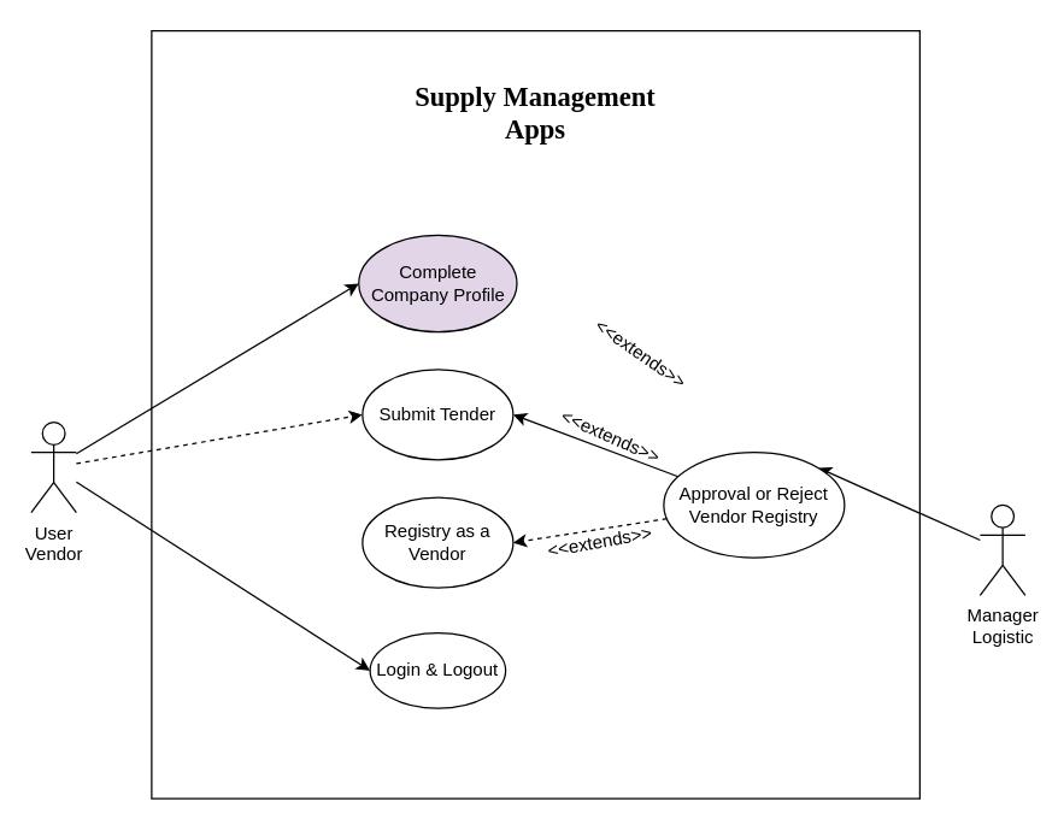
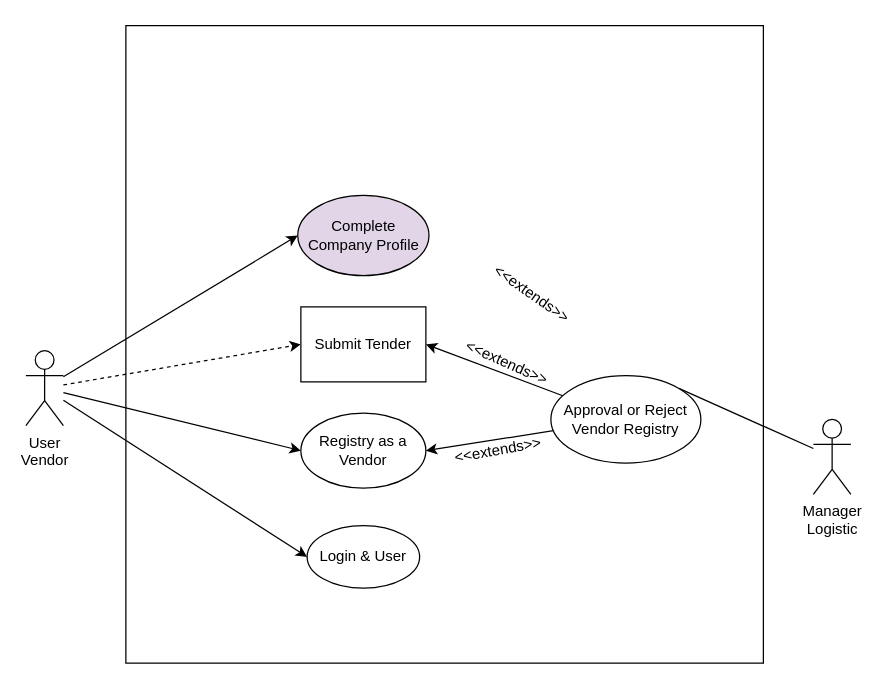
  <mxCell id="0" />
  <mxCell id="1" parent="0" />
  <mxCell id="2" value="" style="whiteSpace=wrap;html=1;aspect=fixed;" vertex="1" parent="1"><mxGeometry x="100" y="20" width="510" height="510" as="geometry" /></mxCell>
  <mxCell id="3" style="rounded=0;orthogonalLoop=1;jettySize=auto;html=1;entryX=0;entryY=0.5;entryDx=0;entryDy=0;dashed=1;" edge="1" parent="1" source="7" target="14"><mxGeometry relative="1" as="geometry" /></mxCell>
+ <mxCell id="4" style="rounded=0;orthogonalLoop=1;jettySize=auto;html=1;entryX=0;entryY=0.5;entryDx=0;entryDy=0;" edge="1" parent="1" source="7" target="15"><mxGeometry relative="1" as="geometry" /></mxCell>
  <mxCell id="5" style="rounded=0;orthogonalLoop=1;jettySize=auto;html=1;entryX=0;entryY=0.5;entryDx=0;entryDy=0;" edge="1" parent="1" source="7" target="16"><mxGeometry relative="1" as="geometry" /></mxCell>
  <mxCell id="6" style="rounded=0;orthogonalLoop=1;jettySize=auto;html=1;entryX=0;entryY=0.5;entryDx=0;entryDy=0;" edge="1" parent="1" source="7" target="17"><mxGeometry relative="1" as="geometry" /></mxCell>
  <mxCell id="7" value="User&lt;br&gt;Vendor" style="shape=umlActor;verticalLabelPosition=bottom;verticalAlign=top;html=1;outlineConnect=0;" vertex="1" parent="1"><mxGeometry x="20" y="280" width="30" height="60" as="geometry" /></mxCell>
- <mxCell id="8" value="&lt;b&gt;&lt;font style=&quot;font-size: 18px;&quot; face=&quot;Times New Roman&quot;&gt;Supply Management Apps&lt;/font&gt;&lt;/b&gt;" style="text;html=1;strokeColor=none;fillColor=none;align=center;verticalAlign=middle;whiteSpace=wrap;rounded=0;" vertex="1" parent="1"><mxGeometry x="255" y="60" width="200" height="30" as="geometry" /></mxCell>
  <mxCell id="9" value="Manager&lt;br&gt;Logistic" style="shape=umlActor;verticalLabelPosition=bottom;verticalAlign=top;html=1;outlineConnect=0;" vertex="1" parent="1"><mxGeometry x="650" y="335" width="30" height="60" as="geometry" /></mxCell>
- <mxCell id="10" style="rounded=0;orthogonalLoop=1;jettySize=auto;html=1;entryX=1;entryY=0;entryDx=0;entryDy=0;" edge="1" parent="1" source="9" target="13"><mxGeometry relative="1" as="geometry"><mxPoint x="800" y="250" as="targetPoint" /><mxPoint x="710" y="349.658" as="sourcePoint" /></mxGeometry></mxCell>
- <mxCell id="11" style="rounded=0;orthogonalLoop=1;jettySize=auto;html=1;entryX=1;entryY=0.5;entryDx=0;entryDy=0;dashed=1;" edge="1" parent="1" source="13" target="15"><mxGeometry relative="1" as="geometry" /></mxCell>
+ <mxCell id="10" style="rounded=0;orthogonalLoop=1;jettySize=auto;html=1;entryX=1;entryY=0;entryDx=0;entryDy=0;endArrow=none;" edge="1" parent="1" source="9" target="13"><mxGeometry relative="1" as="geometry"><mxPoint x="800" y="250" as="targetPoint" /><mxPoint x="710" y="349.658" as="sourcePoint" /></mxGeometry></mxCell>
+ <mxCell id="11" style="rounded=0;orthogonalLoop=1;jettySize=auto;html=1;entryX=1;entryY=0.5;entryDx=0;entryDy=0;" edge="1" parent="1" source="13" target="15"><mxGeometry relative="1" as="geometry" /></mxCell>
  <mxCell id="12" style="rounded=0;orthogonalLoop=1;jettySize=auto;html=1;entryX=1;entryY=0.5;entryDx=0;entryDy=0;" edge="1" parent="1" source="13" target="14"><mxGeometry relative="1" as="geometry" /></mxCell>
  <mxCell id="13" value="Approval or Reject Vendor Registry" style="ellipse;whiteSpace=wrap;html=1;" vertex="1" parent="1"><mxGeometry x="440" y="300" width="120" height="70" as="geometry" /></mxCell>
- <mxCell id="14" value="Submit Tender" style="ellipse;whiteSpace=wrap;html=1;" vertex="1" parent="1"><mxGeometry x="240" y="245" width="100" height="60" as="geometry" /></mxCell>
+ <mxCell id="14" value="Submit Tender" style="whiteSpace=wrap;html=1;rounded=0;" vertex="1" parent="1"><mxGeometry x="240" y="245" width="100" height="60" as="geometry" /></mxCell>
  <mxCell id="15" value="Registry as a Vendor" style="ellipse;whiteSpace=wrap;html=1;" vertex="1" parent="1"><mxGeometry x="240" y="330" width="100" height="60" as="geometry" /></mxCell>
  <mxCell id="16" value="Complete Company Profile" style="ellipse;whiteSpace=wrap;html=1;fillColor=#e1d5e7;" vertex="1" parent="1"><mxGeometry x="237.5" y="155.77" width="105" height="64.23" as="geometry" /></mxCell>
- <mxCell id="17" value="Login &amp;amp; Logout" style="ellipse;whiteSpace=wrap;html=1;" vertex="1" parent="1"><mxGeometry x="245" y="420" width="90" height="50" as="geometry" /></mxCell>
+ <mxCell id="17" value="Login &amp;amp; User" style="ellipse;whiteSpace=wrap;html=1;" vertex="1" parent="1"><mxGeometry x="245" y="420" width="90" height="50" as="geometry" /></mxCell>
  <mxCell id="18" value="&amp;lt;&amp;lt;extends&amp;gt;&amp;gt;" style="text;html=1;strokeColor=none;fillColor=none;align=center;verticalAlign=middle;whiteSpace=wrap;rounded=0;rotation=24;" vertex="1" parent="1"><mxGeometry x="350" y="275" width="110" height="30" as="geometry" /></mxCell>
  <mxCell id="19" value="&amp;lt;&amp;lt;extends&amp;gt;&amp;gt;" style="text;html=1;strokeColor=none;fillColor=none;align=center;verticalAlign=middle;whiteSpace=wrap;rounded=0;rotation=350;" vertex="1" parent="1"><mxGeometry x="342.5" y="345" width="110" height="30" as="geometry" /></mxCell>
  <mxCell id="20" value="&amp;lt;&amp;lt;extends&amp;gt;&amp;gt;" style="text;html=1;strokeColor=none;fillColor=none;align=center;verticalAlign=middle;whiteSpace=wrap;rounded=0;rotation=35;" vertex="1" parent="1"><mxGeometry x="370" y="220" width="110" height="30" as="geometry" /></mxCell>
